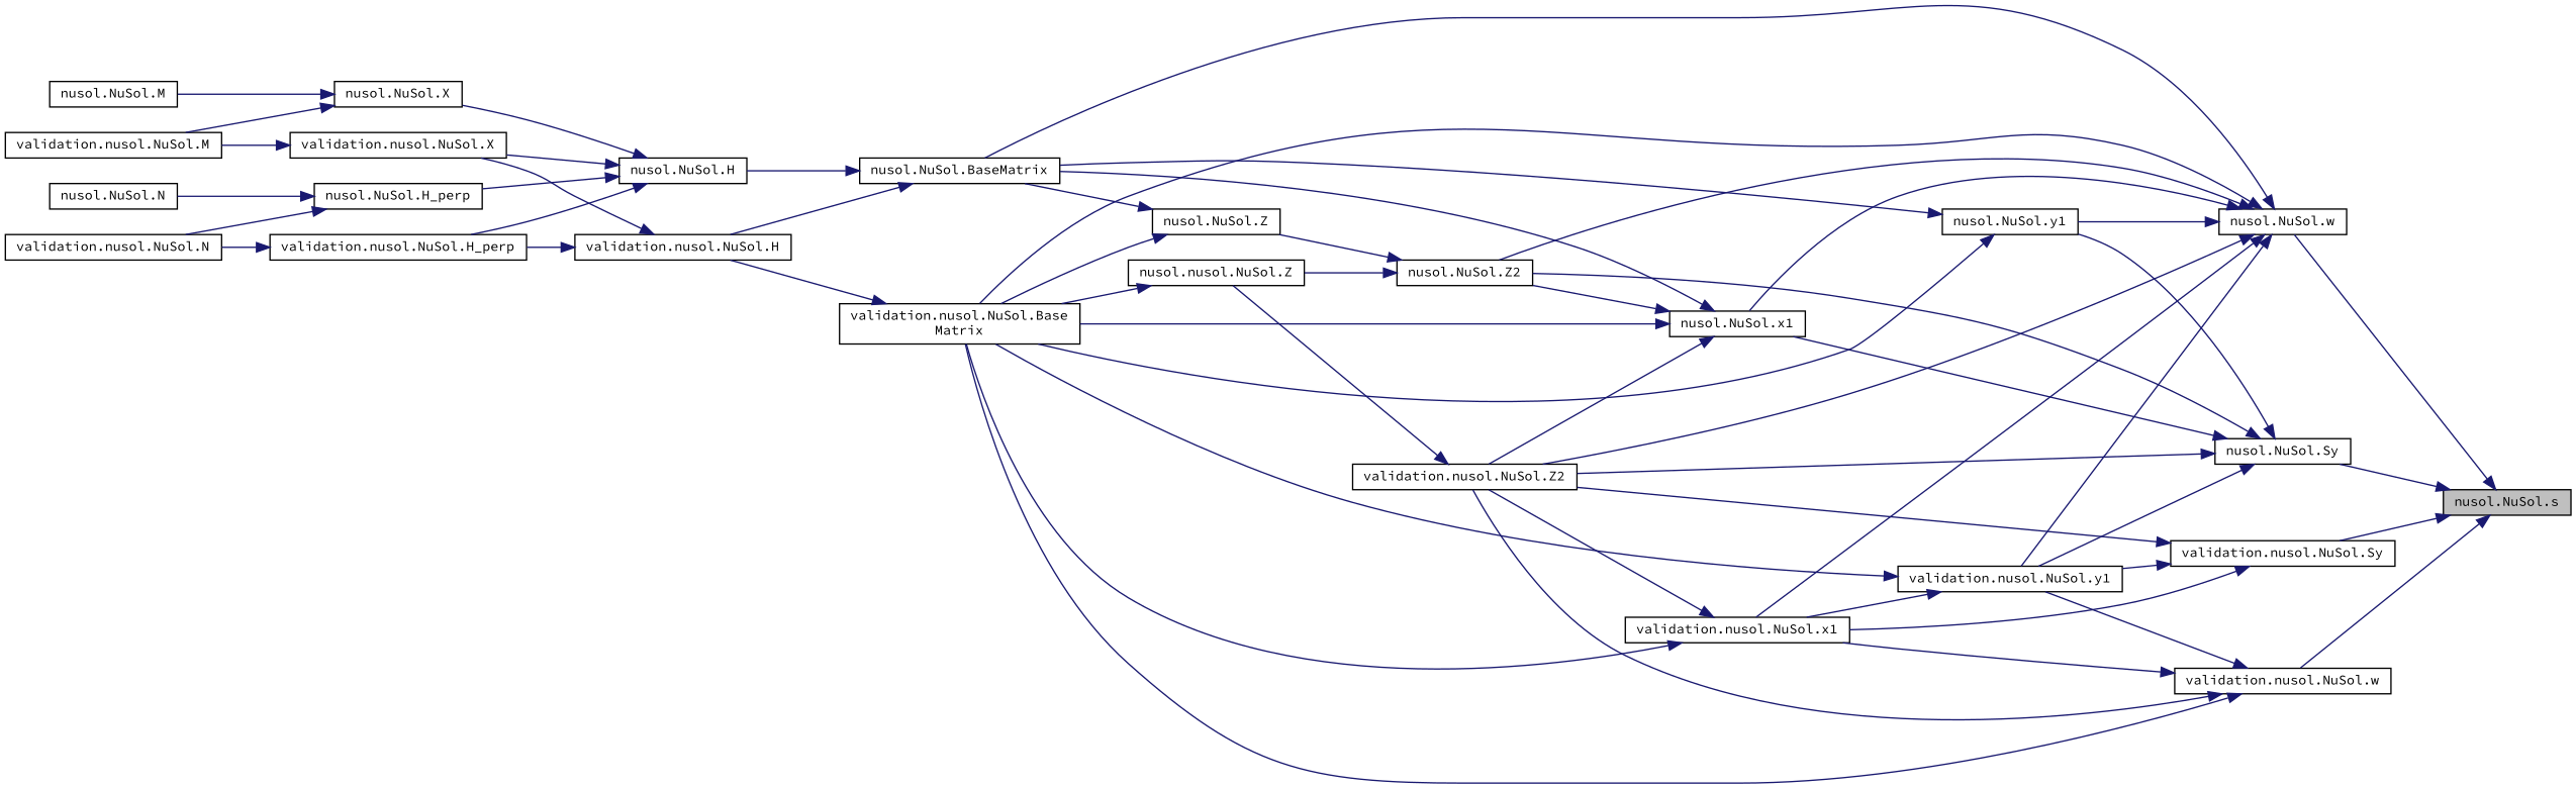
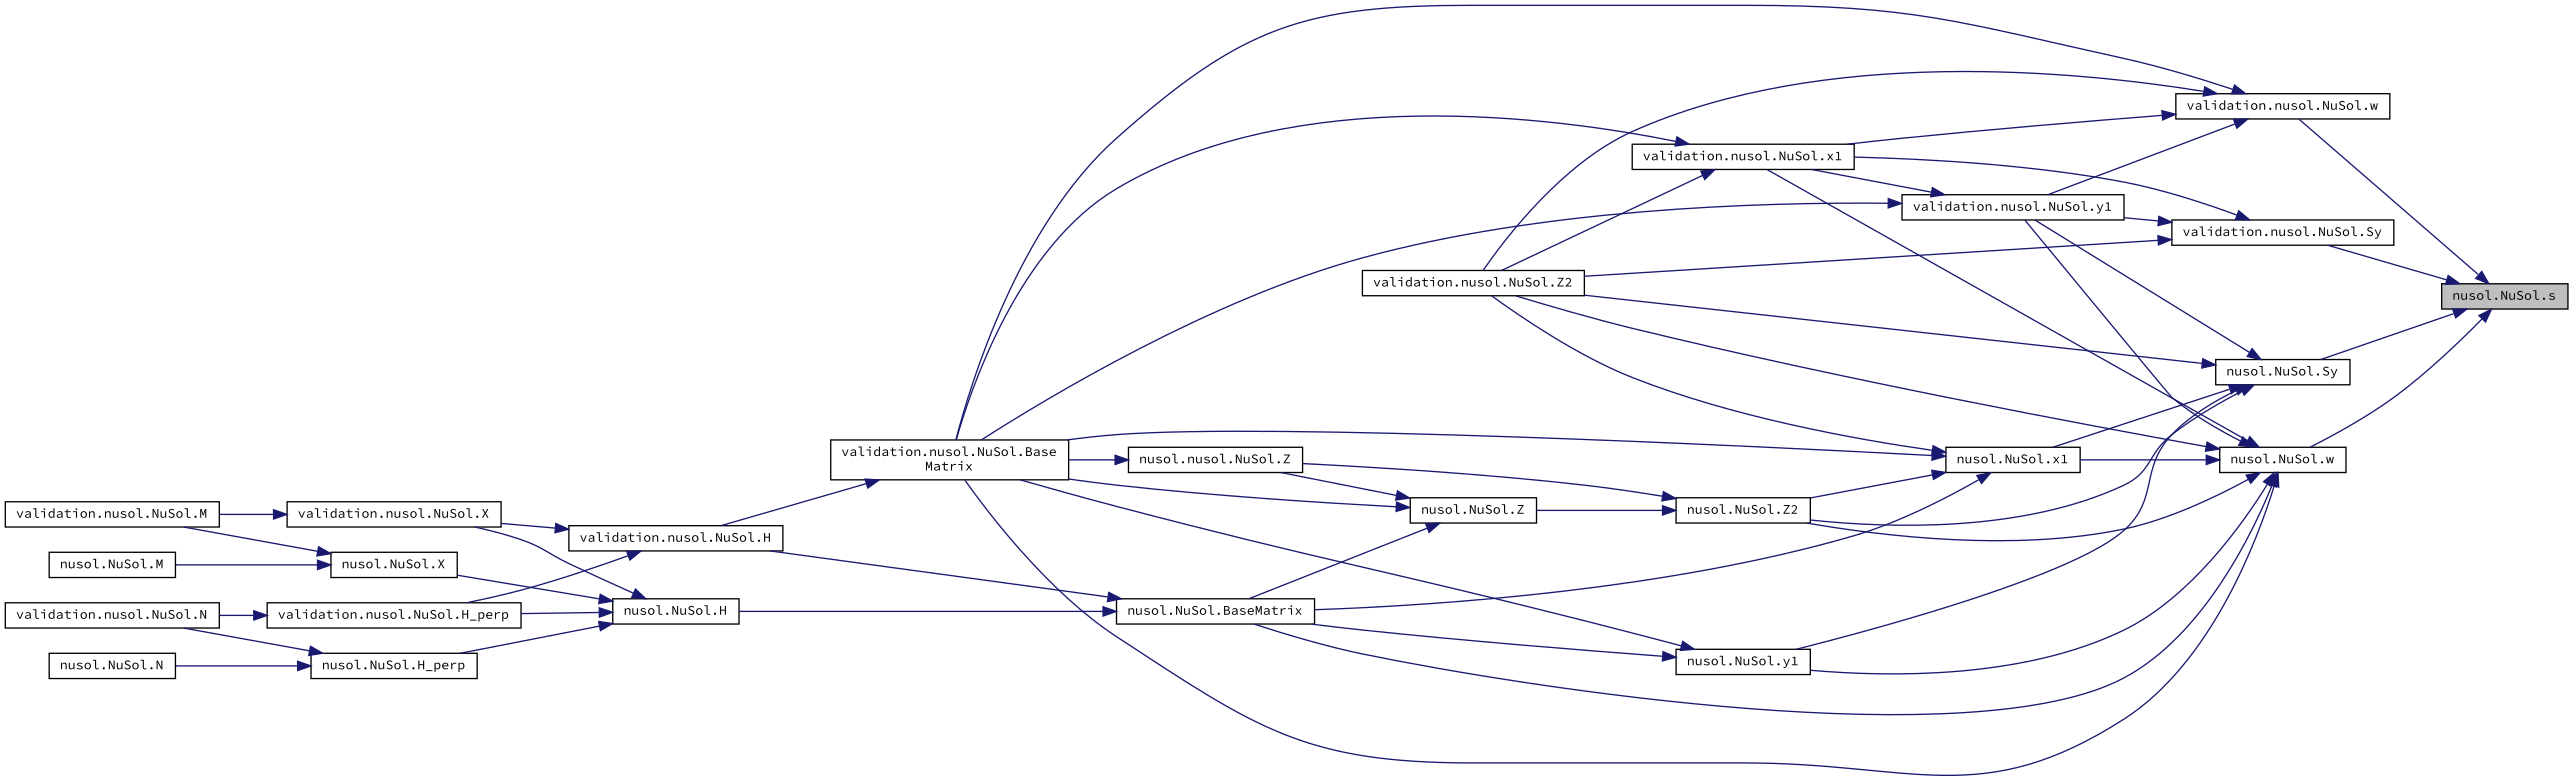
  digraph {
    fontname="Source Code Pro"
    rankdir=RL
    node [color=black fillcolor=white fontname="Source Code Pro" fontsize=10 shape=record style=filled]
    edge [color=midnightblue dir=back fontname="Source Code Pro" fontsize=10 labelfontname=Helvetica labelfontsize=10 style=solid]
    n1 [fillcolor=grey75 fontcolor=black height=0.2 label="nusol.NuSol.s" width=0.4]
    n2 [height=0.2 label="nusol.NuSol.Sy" width=0.4]
    n3 [height=0.2 label="validation.nusol.NuSol.Sy" width=0.4]
    n4 [height=0.2 label="validation.nusol.NuSol.w" width=0.4]
    n5 [height=0.2 label="nusol.NuSol.w" width=0.4]
    n6 [height=0.2 label="nusol.NuSol.x1" width=0.4]
    n7 [height=0.2 label="validation.nusol.NuSol.Z2" width=0.4]
    n8 [height=0.2 label="nusol.NuSol.Z2" width=0.4]
    n9 [height=0.2 label="nusol.NuSol.y1" width=0.4]
    n10 [height=0.2 label="validation.nusol.NuSol.y1" width=0.4]
    n11 [height=0.2 label="validation.nusol.NuSol.x1" width=0.4]
    n12 [height=0.2 label="validation.nusol.NuSol.Base\lMatrix" width=0.4]
    n13 [height=0.2 label="nusol.NuSol.BaseMatrix" width=0.4]
    n14 [height=0.2 label="nusol.nusol.NuSol.Z" width=0.4]
    n15 [height=0.2 label="nusol.NuSol.Z" width=0.4]
    n16 [height=0.2 label="nusol.NuSol.H" width=0.4]
    n17 [height=0.2 label="validation.nusol.NuSol.H" width=0.4]
    n18 [height=0.2 label="nusol.NuSol.H_perp" width=0.4]
    n19 [height=0.2 label="validation.nusol.NuSol.H_perp" width=0.4]
    n20 [height=0.2 label="validation.nusol.NuSol.X" width=0.4]
    n21 [height=0.2 label="nusol.NuSol.X" width=0.4]
    n22 [height=0.2 label="nusol.NuSol.N" width=0.4]
    n23 [height=0.2 label="validation.nusol.NuSol.N" width=0.4]
    n24 [height=0.2 label="validation.nusol.NuSol.M" width=0.4]
    n25 [height=0.2 label="nusol.NuSol.M" width=0.4]
    n1 -> n2
    n1 -> n3
    n1 -> n4
    n1 -> n5
    n2 -> n6
    n2 -> n7
    n2 -> n8
    n2 -> n9
    n2 -> n10
    n3 -> n7
    n3 -> n10
    n3 -> n11
    n4 -> n7
    n4 -> n10
    n4 -> n11
    n4 -> n12
    n5 -> n6
    n5 -> n7
    n5 -> n8
    n5 -> n9
    n5 -> n10
    n5 -> n11
    n5 -> n12
    n5 -> n13
    n6 -> n7
    n6 -> n8
    n6 -> n12
    n6 -> n13
-   n7 -> n14
+   n15 -> n14
    n8 -> n14
    n8 -> n15
    n9 -> n12
    n9 -> n13
    n10 -> n11
    n10 -> n12
    n11 -> n7
    n11 -> n12
    n12 -> n17
    n13 -> n16
    n13 -> n17
    n14 -> n12
    n15 -> n12
    n15 -> n13
    n16 -> n18
    n16 -> n19
    n16 -> n20
    n16 -> n21
    n17 -> n19
    n17 -> n20
    n18 -> n22
    n18 -> n23
    n19 -> n23
    n20 -> n24
    n21 -> n24
    n21 -> n25
  }
